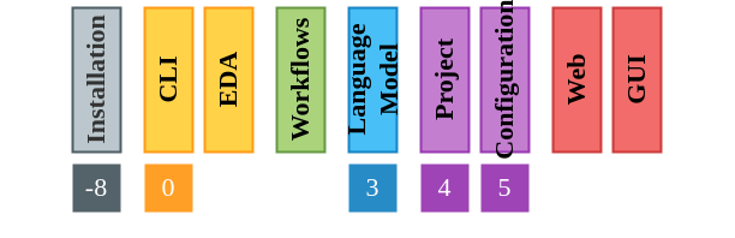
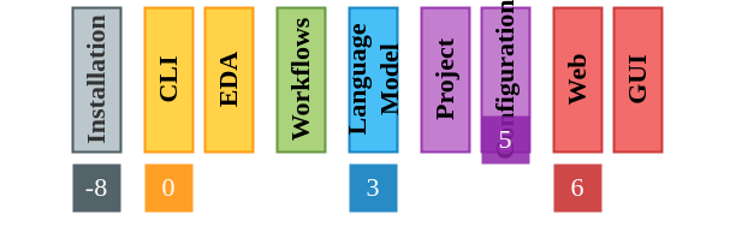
  <mxCell id="0" />
  <mxCell id="1" parent="0" />
  <mxCell id="2" value="CLI" style="rounded=0;whiteSpace=wrap;html=1;fontSize=22;fontStyle=1;rotation=-90;fontFamily=Teko;fillColor=#ffca28;strokeColor=#FF8F00;strokeWidth=2;opacity=85;" parent="1" vertex="1"><mxGeometry x="80" y="20" width="120" height="40" as="geometry" /></mxCell>
  <mxCell id="3" value="EDA" style="rounded=0;whiteSpace=wrap;html=1;fontSize=22;fontStyle=1;rotation=-90;fontFamily=Teko;fillColor=#ffca28;strokeColor=#FF8F00;strokeWidth=2;opacity=85;" parent="1" vertex="1"><mxGeometry x="130" y="20" width="120" height="40" as="geometry" /></mxCell>
  <mxCell id="4" value="Workflows" style="rounded=0;whiteSpace=wrap;html=1;fontSize=22;fontStyle=1;rotation=-90;fontFamily=Teko;fillColor=#9ccc65;strokeColor=#558B2F;strokeWidth=2;opacity=85;" parent="1" vertex="1"><mxGeometry x="190" y="20" width="120" height="40" as="geometry" /></mxCell>
  <mxCell id="5" value="Project" style="rounded=0;whiteSpace=wrap;html=1;fontSize=22;fontStyle=1;rotation=-90;fontFamily=Teko;fillColor=#ba68c8;strokeColor=#8e24aa;strokeWidth=2;opacity=85;" parent="1" vertex="1"><mxGeometry x="310" y="20" width="120" height="40" as="geometry" /></mxCell>
  <mxCell id="6" value="Configuration" style="rounded=0;whiteSpace=wrap;html=1;fontSize=22;fontStyle=1;rotation=-90;fontFamily=Teko;strokeColor=#8E24AA;fillColor=#BA68C8;strokeWidth=2;opacity=85;" parent="1" vertex="1"><mxGeometry x="360" y="20" width="120" height="40" as="geometry" /></mxCell>
  <mxCell id="7" value="Language Model" style="rounded=0;whiteSpace=wrap;html=1;fontSize=22;fontStyle=1;rotation=-90;fontFamily=Teko;fillColor=#29b6f6;strokeColor=#0277BD;strokeWidth=2;opacity=85;" parent="1" vertex="1"><mxGeometry x="250" y="20" width="120" height="40" as="geometry" /></mxCell>
  <mxCell id="8" value="Installation" style="rounded=0;whiteSpace=wrap;html=1;fontColor=#333333;fontSize=22;fontStyle=1;rotation=-90;fontFamily=Teko;FType=g;strokeColor=#37474F;strokeWidth=2;fillColor=#b0bec5;opacity=85;" parent="1" vertex="1"><mxGeometry y="20" width="120" height="40" as="geometry" x="20" /></mxCell>
  <mxCell id="9" value="&lt;span style=&quot;font-size: 22px;&quot;&gt;0&lt;/span&gt;" style="rounded=0;whiteSpace=wrap;html=1;strokeColor=none;fontFamily=Teko;fontSize=22;fontColor=#FFFFFF;fillColor=#ff8f00;opacity=85;" parent="1" vertex="1"><mxGeometry x="120" y="110" width="40" height="40" as="geometry" /></mxCell>
  <mxCell id="10" value="&lt;span style=&quot;font-size: 22px;&quot;&gt;3&lt;/span&gt;" style="rounded=0;whiteSpace=wrap;html=1;strokeColor=none;fontFamily=Teko;fontSize=22;fontColor=#FFFFFF;fillColor=#0277bd;opacity=85;" parent="1" vertex="1"><mxGeometry x="290" y="110" width="40" height="40" as="geometry" /></mxCell>
- <mxCell id="11" value="&lt;span style=&quot;font-size: 22px;&quot;&gt;4&lt;/span&gt;" style="rounded=0;whiteSpace=wrap;html=1;strokeColor=none;fontFamily=Teko;fontSize=22;fontColor=#FFFFFF;fillColor=#8e24aa;opacity=85;" parent="1" vertex="1"><mxGeometry x="350" y="110" width="40" height="40" as="geometry" /></mxCell>
- <mxCell id="12" value="&lt;span style=&quot;font-size: 22px;&quot;&gt;5&lt;/span&gt;" style="rounded=0;whiteSpace=wrap;html=1;strokeColor=none;fontFamily=Teko;fontSize=22;fillColor=#8e24aa;fontColor=#FFFFFF;opacity=85;" parent="1" vertex="1"><mxGeometry x="400" y="110" width="40" height="40" as="geometry" /></mxCell>
+ <mxCell id="12" value="&lt;span style=&quot;font-size: 22px;&quot;&gt;5&lt;/span&gt;" style="rounded=0;whiteSpace=wrap;html=1;strokeColor=none;fontFamily=Teko;fontSize=22;fillColor=#8e24aa;fontColor=#FFFFFF;opacity=85;" parent="1" vertex="1"><mxGeometry x="400" y="70" width="40" height="40" as="geometry" /></mxCell>
  <mxCell id="13" value="-8" style="rounded=0;whiteSpace=wrap;html=1;strokeColor=none;fontFamily=Teko;fontSize=22;fillColor=#37474f;fontColor=#FFFFFF;opacity=85;" parent="1" vertex="1"><mxGeometry x="60" y="110" width="40" height="40" as="geometry" /></mxCell>
  <mxCell id="14" value="Web" style="rounded=0;whiteSpace=wrap;html=1;fontSize=22;fontStyle=1;rotation=-90;fontFamily=Teko;fillColor=#ef5350;strokeColor=#C62828;strokeWidth=2;opacity=85;" parent="1" vertex="1"><mxGeometry x="420" y="20" width="120" height="40" as="geometry" /></mxCell>
  <mxCell id="15" value="GUI" style="rounded=0;whiteSpace=wrap;html=1;fontSize=22;fontStyle=1;rotation=-90;fontFamily=Teko;fillColor=#ef5350;strokeColor=#c62828;strokeWidth=2;opacity=85;" parent="1" vertex="1"><mxGeometry x="470" y="20" width="120" height="40" as="geometry" /></mxCell>
+ <mxCell id="16" value="&lt;span style=&quot;font-size: 22px;&quot;&gt;6&lt;/span&gt;" style="rounded=0;whiteSpace=wrap;html=1;strokeColor=none;fontFamily=Teko;fontSize=22;fontColor=#FFFFFF;fillColor=#c62828;opacity=85;" parent="1" vertex="1"><mxGeometry x="460" y="110" width="40" height="40" as="geometry" /></mxCell>
